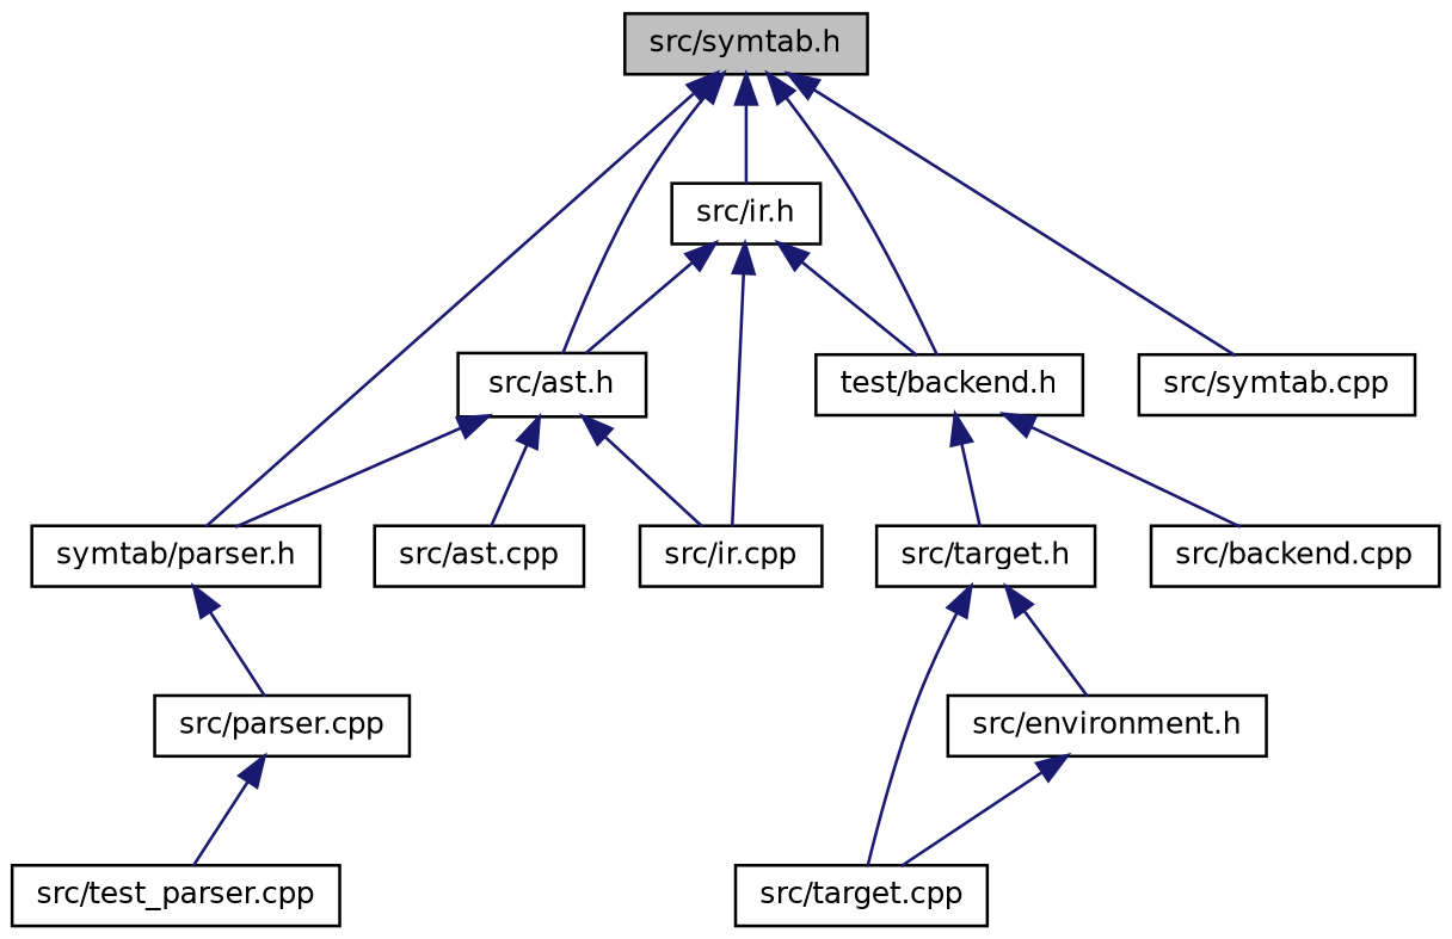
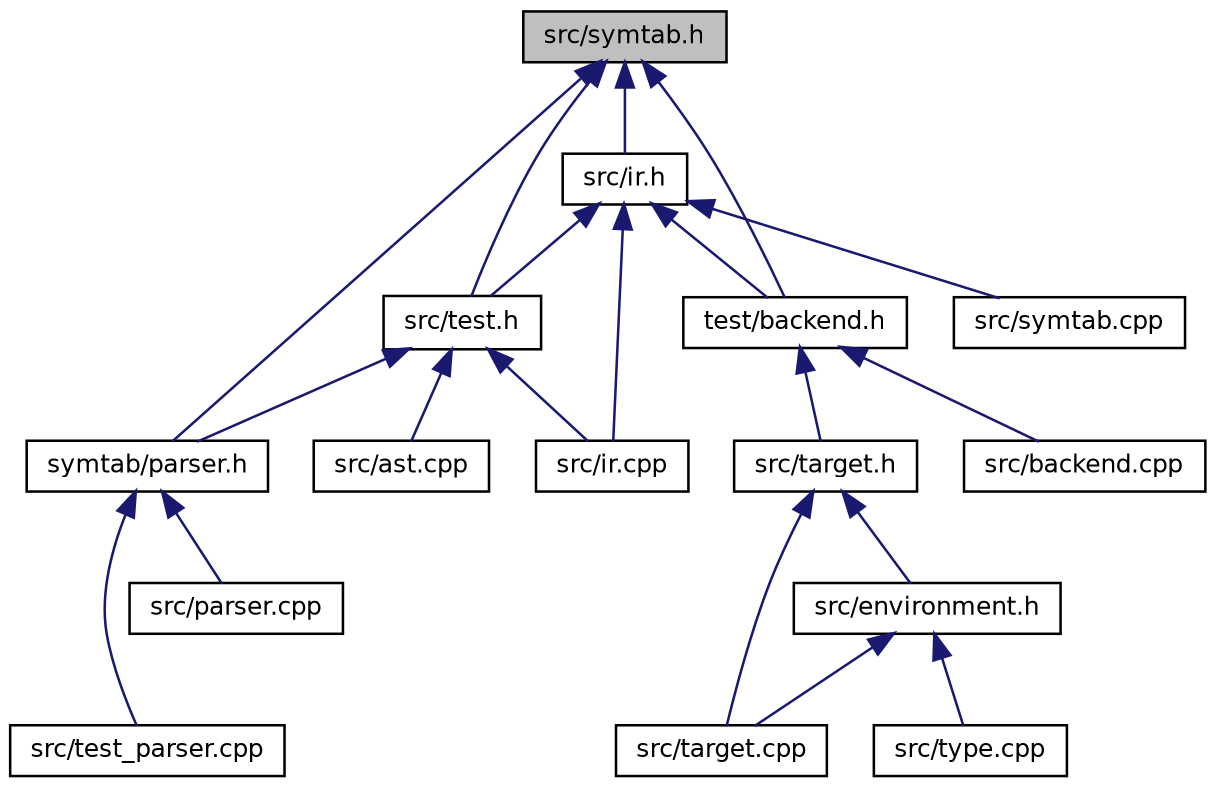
  digraph {
    node [color=black fillcolor=white fontname=Helvetica fontsize=10 shape=record style=filled]
    edge [color=midnightblue dir=back fontname=Helvetica fontsize=10 labelfontname=Helvetica labelfontsize=10 style=solid]
    n1 [fillcolor=grey75 fontcolor=black height=0.2 label="src/symtab.h" width=0.4]
-   n2 [height=0.2 label="src/ast.h" width=0.4]
+   n2 [height=0.2 label="src/test.h" width=0.4]
    n3 [height=0.2 label="symtab/parser.h" width=0.4]
    n4 [height=0.2 label="src/ir.h" width=0.4]
    n5 [height=0.2 label="test/backend.h" width=0.4]
    n6 [height=0.2 label="src/symtab.cpp" width=0.4]
    n7 [height=0.2 label="src/ast.cpp" width=0.4]
    n8 [height=0.2 label="src/ir.cpp" width=0.4]
    n9 [height=0.2 label="src/parser.cpp" width=0.4]
    n10 [height=0.2 label="src/test_parser.cpp" width=0.4]
    n11 [height=0.2 label="src/backend.cpp" width=0.4]
    n12 [height=0.2 label="src/target.h" width=0.4]
    n13 [height=0.2 label="src/environment.h" width=0.4]
    n14 [height=0.2 label="src/target.cpp" width=0.4]
+   n15 [height=0.2 label="src/type.cpp" width=0.4]
    n1 -> n2
    n1 -> n3
    n1 -> n4
    n1 -> n5
-   n1 -> n6
+   n4 -> n6
    n2 -> n3
    n2 -> n7
    n2 -> n8
    n3 -> n9
-   n9 -> n10
+   n3 -> n10
    n4 -> n2
    n4 -> n5
    n4 -> n8
    n5 -> n11
    n5 -> n12
    n12 -> n13
    n12 -> n14
    n13 -> n14
+   n13 -> n15
  }
